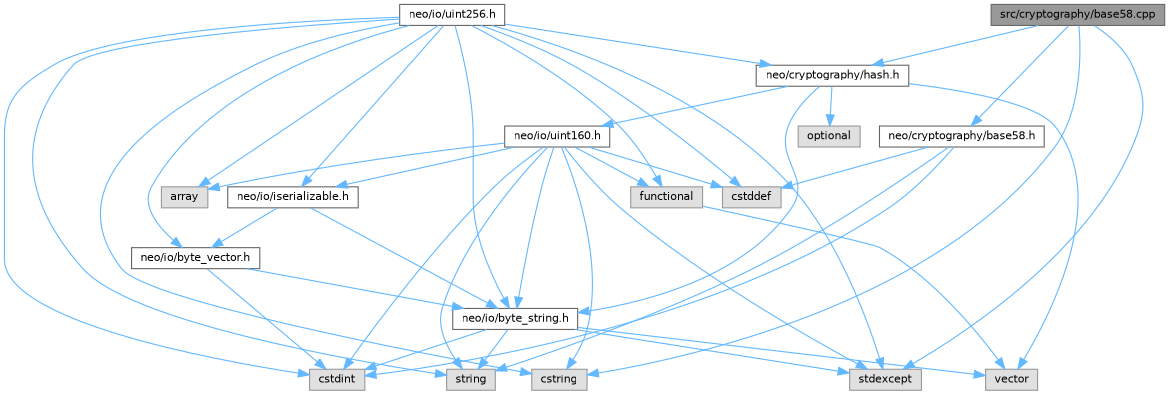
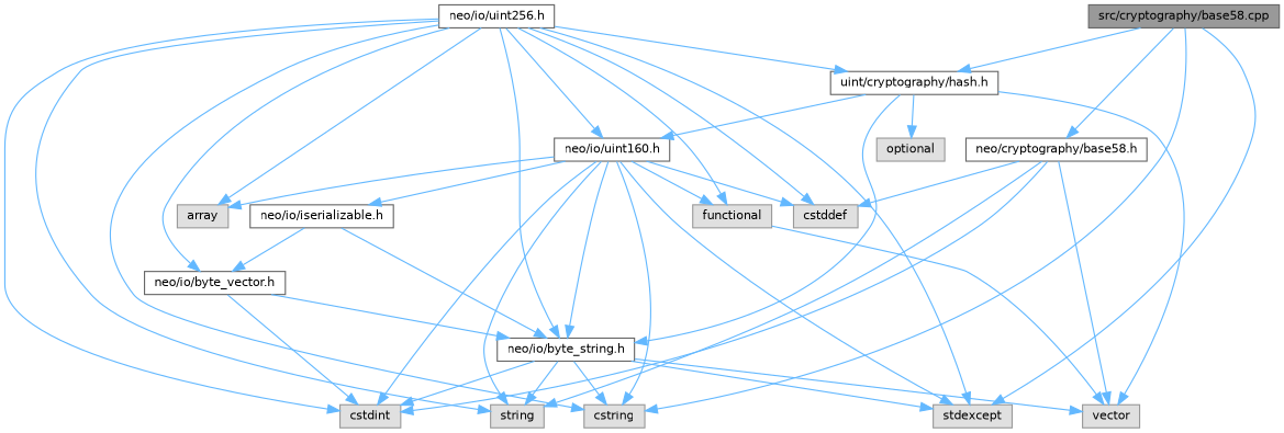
  digraph {
    node [color=grey60 fillcolor="#E0E0E0" fontname=Helvetica fontsize=10 shape=box style=filled]
    edge [color=steelblue1 fontname=Helvetica fontsize=10 labelfontname=Helvetica labelfontsize=10 style=solid]
    n1 [color=gray40 fillcolor=grey60 fontcolor=black height=0.2 label="src/cryptography/base58.cpp" width=0.4]
    n2 [color=grey40 fillcolor=white height=0.2 label="neo/cryptography/base58.h" width=0.4]
    n3 [height=0.2 label=cstring width=0.4]
    n4 [height=0.2 label=stdexcept width=0.4]
-   n5 [color=grey40 fillcolor=white height=0.2 label="neo/cryptography/hash.h" width=0.4]
+   n5 [color=grey40 fillcolor=white height=0.2 label="uint/cryptography/hash.h" width=0.4]
    n6 [height=0.2 label=cstdint width=0.4]
    n7 [height=0.2 label=string width=0.4]
    n8 [height=0.2 label=vector width=0.4]
    n9 [height=0.2 label=cstddef width=0.4]
    n10 [color=grey40 fillcolor=white height=0.2 label="neo/io/byte_string.h" width=0.4]
    n11 [color=grey40 fillcolor=white height=0.2 label="neo/io/uint160.h" width=0.4]
    n12 [height=0.2 label=optional width=0.4]
    n13 [color=grey40 fillcolor=white height=0.2 label="neo/io/byte_vector.h" width=0.4]
    n14 [color=grey40 fillcolor=white height=0.2 label="neo/io/iserializable.h" width=0.4]
    n15 [height=0.2 label=array width=0.4]
    n16 [height=0.2 label=functional width=0.4]
    n17 [color=grey40 fillcolor=white height=0.2 label="neo/io/uint256.h" width=0.4]
    n1 -> n2
    n1 -> n3
    n1 -> n4
    n1 -> n5
    n2 -> n6
    n2 -> n7
+   n2 -> n8
    n2 -> n9
    n5 -> n8
    n5 -> n10
    n5 -> n11
    n5 -> n12
+   n10 -> n3
    n10 -> n4
    n10 -> n6
    n10 -> n7
    n10 -> n8
    n11 -> n3
    n11 -> n4
    n11 -> n6
    n11 -> n7
    n11 -> n9
    n11 -> n10
    n11 -> n14
    n11 -> n15
    n11 -> n16
    n13 -> n6
    n13 -> n10
    n14 -> n10
    n14 -> n13
    n16 -> n8
    n17 -> n3
    n17 -> n4
    n17 -> n5
    n17 -> n6
    n17 -> n7
    n17 -> n9
    n17 -> n10
    n17 -> n13
-   n17 -> n14
+   n17 -> n11
    n17 -> n15
    n17 -> n16
  }
